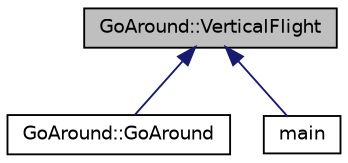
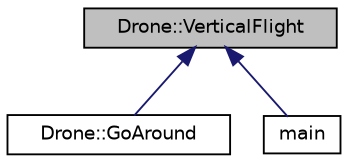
  digraph {
    rankdir=TB
    node [color=black fillcolor=white fontname=Helvetica fontsize=10 shape=record style=filled]
    edge [color=midnightblue dir=back fontname=Helvetica fontsize=10 labelfontname=Helvetica labelfontsize=10 style=solid]
-   n1 [fillcolor=grey75 fontcolor=black height=0.2 label="GoAround::VerticalFlight" width=0.4]
-   n2 [height=0.2 label="GoAround::GoAround" width=0.4]
+   n1 [fillcolor=grey75 fontcolor=black height=0.2 label="Drone::VerticalFlight" width=0.4]
+   n2 [height=0.2 label="Drone::GoAround" width=0.4]
    n3 [height=0.2 label=main width=0.4]
    n1 -> n2
    n1 -> n3
  }
